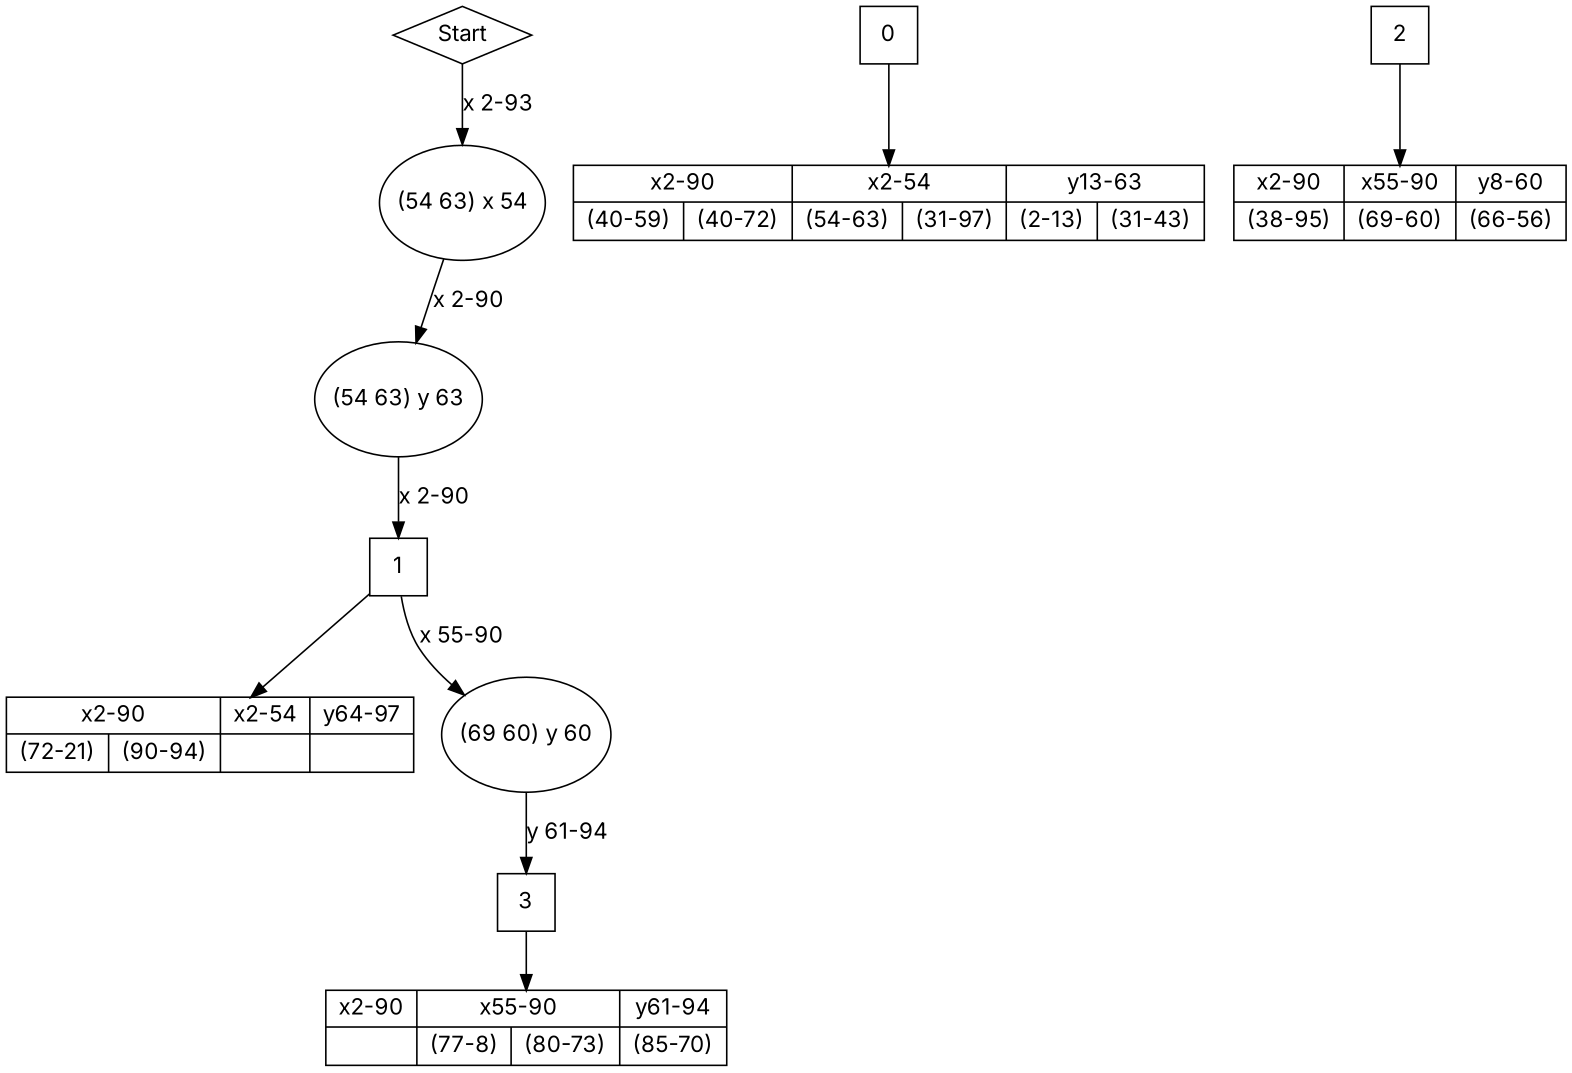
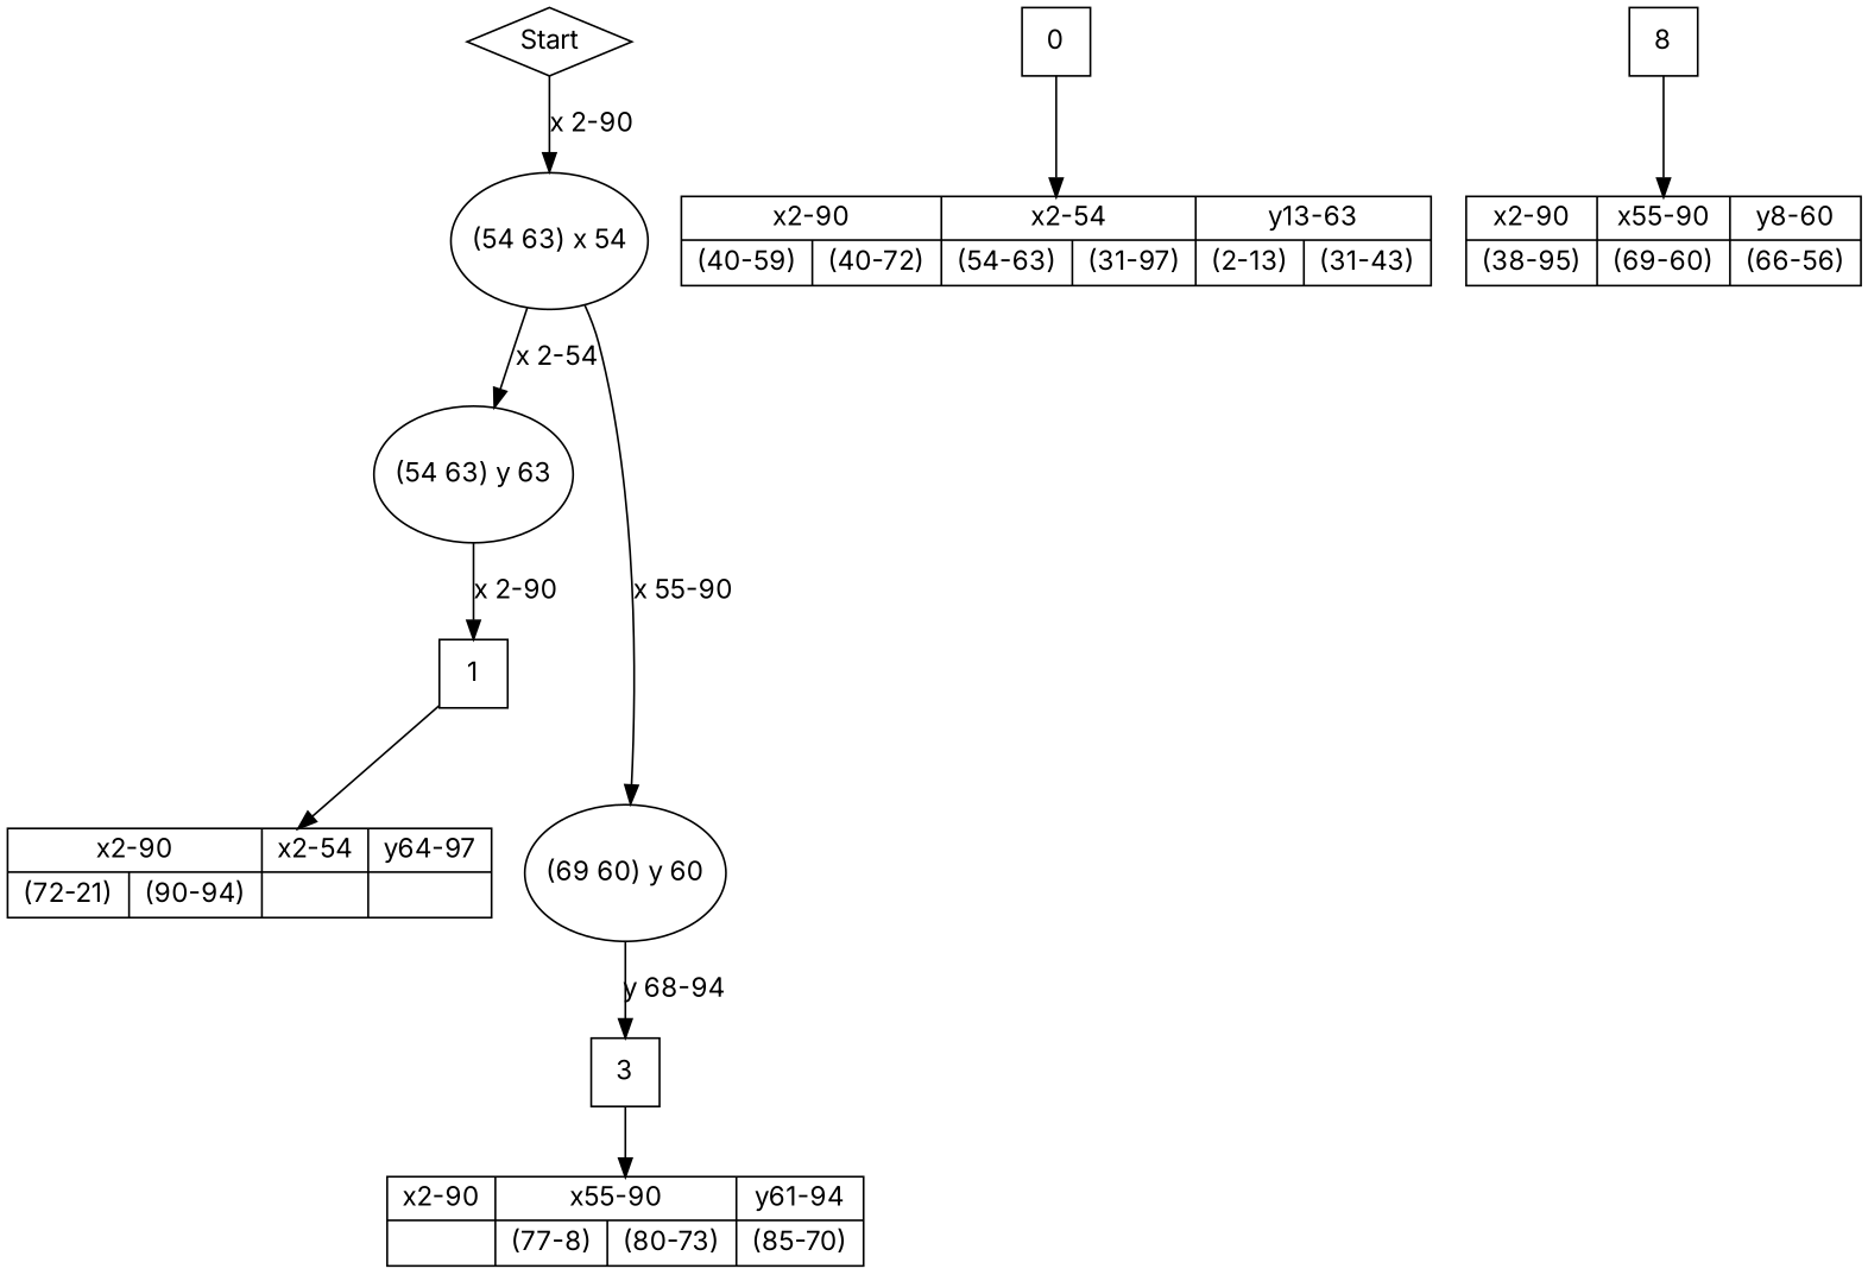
  digraph {
    fontname=Inter
    node [fontname=Inter shape=rectangle]
    edge [fontname=Inter]
    n1 [label=Start shape=diamond]
    n2 [height=1 label="(54 63) x 54" width=1 shape=""]
    n3 [height=1 label="(54 63) y 63" width=1 shape=""]
    n4 [height=1 label="(69 60) y 60" width=1 shape=""]
    n5 [height=0.5 label=1 width=0.5]
    n6 [height=0.5 label=3 width=0.5]
    n7 [height=0.5 label=0 width=0.5]
    n8 [label=" {x2-90|{ (40-59)|(40-72)}}|{x2-54|{ (54-63)|(31-97)}}|{y13-63|{ (2-13)|(31-43)}}" shape=record]
    n9 [label=" {x2-90|{ (72-21)|(90-94)}}|{x2-54|{}}|{y64-97|{}}" shape=record]
-   n10 [height=0.5 label=2 width=0.5]
+   n10 [height=0.5 label=8 width=0.5]
    n11 [label=" {x2-90|{ (38-95)}}|{x55-90|{ (69-60)}}|{y8-60|{ (66-56)}}" shape=record]
    n12 [label=" {x2-90|{}}|{x55-90|{ (77-8)|(80-73)}}|{y61-94|{ (85-70)}}" shape=record]
-   n1 -> n2 [label="x 2-93"]
-   n2 -> n3 [label="x 2-90"]
-   n5 -> n4 [label="x 55-90"]
+   n1 -> n2 [label="x 2-90"]
+   n2 -> n3 [label="x 2-54"]
+   n2 -> n4 [label="x 55-90"]
    n3 -> n5 [label="x 2-90"]
-   n4 -> n6 [label="y 61-94"]
+   n4 -> n6 [label="y 68-94"]
    n5 -> n9
    n6 -> n12
    n7 -> n8
    n10 -> n11
  }
